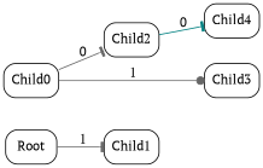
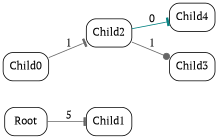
  digraph {
    fontname="PT Serif"
    rankdir=LR
    node [fontname="PT Serif" shape=box style=rounded]
    edge [arrowhead=tee color=gray40 fontname="PT Serif"]
    n1 [label=<Root>]
    n2 [label=<Child1>]
    n3 [label=<Child0>]
    n4 [label=<Child2>]
    n5 [label=<Child3>]
    n6 [label=<Child4>]
-   n1 -> n2 [label=" 1"]
-   n3 -> n4 [label=" 0"]
-   n3 -> n5 [arrowhead=dot label=" 1"]
+   n1 -> n2 [label=" 5"]
+   n3 -> n4 [label=" 1"]
+   n4 -> n5 [arrowhead=dot label=" 1"]
    n4 -> n6 [color=teal label=" 0"]
  }
